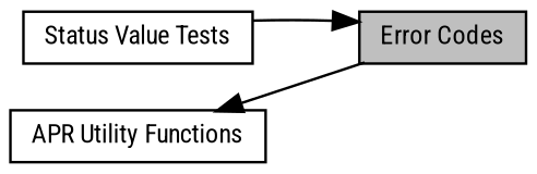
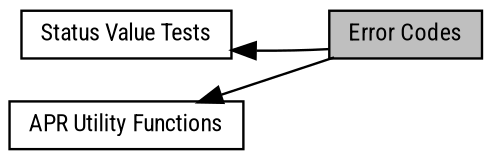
  digraph {
    fontname="Roboto Condensed"
    rankdir=LR
    node [color=black fillcolor=white fontname="Roboto Condensed" fontsize=10 shape=record style=filled]
    edge [dir=back fontname="Roboto Condensed" fontsize=10 labelfontname=Helvetica labelfontsize=10 shape=plaintext style=solid]
    n1 [height=0.2 label="Status Value Tests" width=0.4]
    n2 [height=0.2 label="APR Utility Functions" width=0.4]
    n3 [fillcolor=grey75 fontcolor=black height=0.2 label="Error Codes" width=0.4]
    n2 -> n3
-   n3 -> n1
+   n1 -> n3
  }
